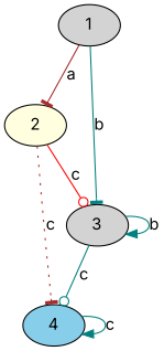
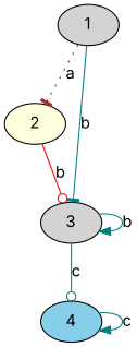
  digraph {
    fontname=Inter
    node [fillcolor=lightgrey fontname=Inter style=filled]
    edge [arrowhead=tee color=teal fontname=Inter style=solid]
    n1 [label=1]
    n2 [fillcolor=lightyellow label=2]
    n3 [label=3]
    n4 [fillcolor=skyblue label=4]
-   n1 -> n2 [color=brown label=a]
+   n1 -> n2 [color=brown label=a style=dotted]
    n1 -> n3 [label=b]
-   n2 -> n3 [arrowhead=odot color=red label=c]
-   n2 -> n4 [color=brown label=c style=dotted]
+   n2 -> n3 [arrowhead=odot color=red label=b]
    n3 -> n3 [arrowhead=normal label=b]
    n3 -> n4 [arrowhead=odot label=c]
    n4 -> n4 [arrowhead=normal label=c]
  }
